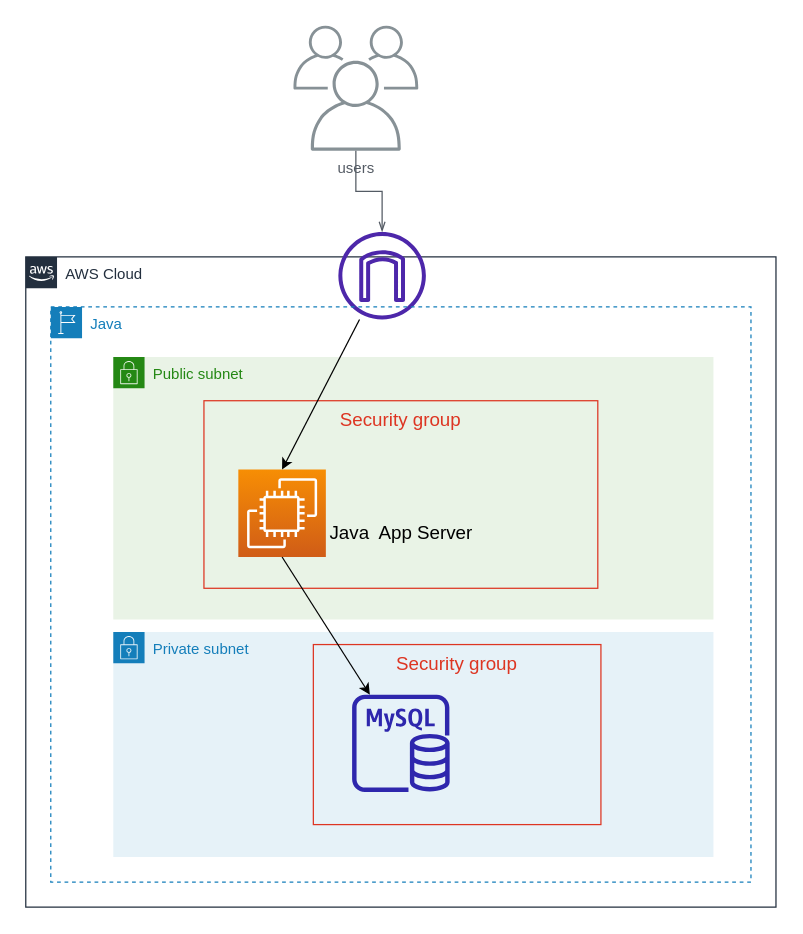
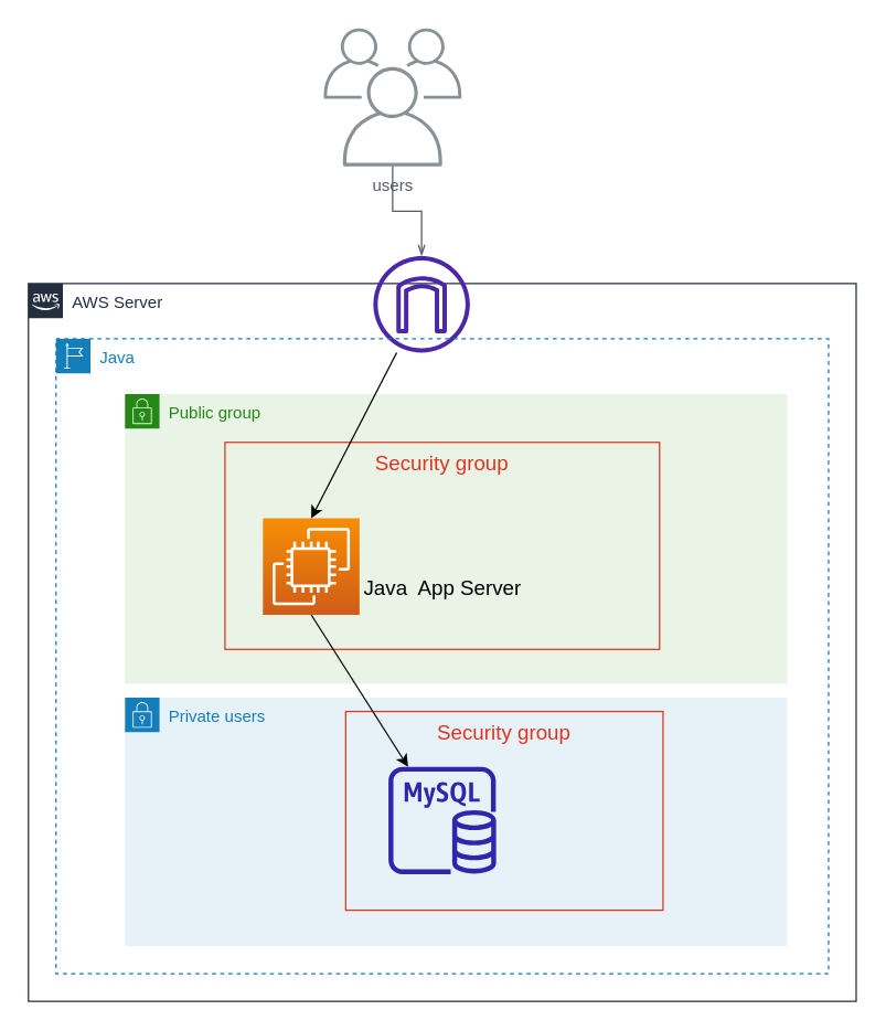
  <mxCell id="0" />
  <mxCell id="1" parent="0" />
- <mxCell id="2" value="AWS Cloud" style="points=[[0,0],[0.25,0],[0.5,0],[0.75,0],[1,0],[1,0.25],[1,0.5],[1,0.75],[1,1],[0.75,1],[0.5,1],[0.25,1],[0,1],[0,0.75],[0,0.5],[0,0.25]];outlineConnect=0;gradientColor=none;html=1;whiteSpace=wrap;fontSize=12;fontStyle=0;container=1;pointerEvents=0;collapsible=0;recursiveResize=0;shape=mxgraph.aws4.group;grIcon=mxgraph.aws4.group_aws_cloud_alt;strokeColor=#232F3E;fillColor=none;verticalAlign=top;align=left;spacingLeft=30;fontColor=#232F3E;dashed=0;" vertex="1" parent="1"><mxGeometry x="20" y="205" width="600" height="520" as="geometry" /></mxCell>
+ <mxCell id="2" value="AWS Server" style="points=[[0,0],[0.25,0],[0.5,0],[0.75,0],[1,0],[1,0.25],[1,0.5],[1,0.75],[1,1],[0.75,1],[0.5,1],[0.25,1],[0,1],[0,0.75],[0,0.5],[0,0.25]];outlineConnect=0;gradientColor=none;html=1;whiteSpace=wrap;fontSize=12;fontStyle=0;container=1;pointerEvents=0;collapsible=0;recursiveResize=0;shape=mxgraph.aws4.group;grIcon=mxgraph.aws4.group_aws_cloud_alt;strokeColor=#232F3E;fillColor=none;verticalAlign=top;align=left;spacingLeft=30;fontColor=#232F3E;dashed=0;" vertex="1" parent="1"><mxGeometry x="20" y="205" width="600" height="520" as="geometry" /></mxCell>
  <mxCell id="3" value="" style="sketch=0;outlineConnect=0;fontColor=#232F3E;gradientColor=none;fillColor=#4D27AA;strokeColor=none;dashed=0;verticalLabelPosition=bottom;verticalAlign=top;align=center;html=1;fontSize=12;fontStyle=0;aspect=fixed;pointerEvents=1;shape=mxgraph.aws4.internet_gateway;" vertex="1" parent="2"><mxGeometry x="250" y="-20" width="70" height="70" as="geometry" /></mxCell>
  <mxCell id="4" value="Java" style="points=[[0,0],[0.25,0],[0.5,0],[0.75,0],[1,0],[1,0.25],[1,0.5],[1,0.75],[1,1],[0.75,1],[0.5,1],[0.25,1],[0,1],[0,0.75],[0,0.5],[0,0.25]];outlineConnect=0;gradientColor=none;html=1;whiteSpace=wrap;fontSize=12;fontStyle=0;container=1;pointerEvents=0;collapsible=0;recursiveResize=0;shape=mxgraph.aws4.group;grIcon=mxgraph.aws4.group_region;strokeColor=#147EBA;fillColor=none;verticalAlign=top;align=left;spacingLeft=30;fontColor=#147EBA;dashed=1;" vertex="1" parent="1"><mxGeometry x="40" y="245" width="560" height="460" as="geometry" /></mxCell>
- <mxCell id="5" value="Private subnet" style="points=[[0,0],[0.25,0],[0.5,0],[0.75,0],[1,0],[1,0.25],[1,0.5],[1,0.75],[1,1],[0.75,1],[0.5,1],[0.25,1],[0,1],[0,0.75],[0,0.5],[0,0.25]];outlineConnect=0;gradientColor=none;html=1;whiteSpace=wrap;fontSize=12;fontStyle=0;container=1;pointerEvents=0;collapsible=0;recursiveResize=0;shape=mxgraph.aws4.group;grIcon=mxgraph.aws4.group_security_group;grStroke=0;strokeColor=#147EBA;fillColor=#E6F2F8;verticalAlign=top;align=left;spacingLeft=30;fontColor=#147EBA;dashed=0;" vertex="1" parent="4"><mxGeometry x="50" y="260" width="480" height="180" as="geometry" /></mxCell>
+ <mxCell id="5" value="Private users" style="points=[[0,0],[0.25,0],[0.5,0],[0.75,0],[1,0],[1,0.25],[1,0.5],[1,0.75],[1,1],[0.75,1],[0.5,1],[0.25,1],[0,1],[0,0.75],[0,0.5],[0,0.25]];outlineConnect=0;gradientColor=none;html=1;whiteSpace=wrap;fontSize=12;fontStyle=0;container=1;pointerEvents=0;collapsible=0;recursiveResize=0;shape=mxgraph.aws4.group;grIcon=mxgraph.aws4.group_security_group;grStroke=0;strokeColor=#147EBA;fillColor=#E6F2F8;verticalAlign=top;align=left;spacingLeft=30;fontColor=#147EBA;dashed=0;" vertex="1" parent="4"><mxGeometry x="50" y="260" width="480" height="180" as="geometry" /></mxCell>
  <mxCell id="6" value="" style="sketch=0;outlineConnect=0;fontColor=#232F3E;gradientColor=none;fillColor=#2E27AD;strokeColor=none;dashed=0;verticalLabelPosition=bottom;verticalAlign=top;align=center;html=1;fontSize=12;fontStyle=0;aspect=fixed;pointerEvents=1;shape=mxgraph.aws4.rds_mysql_instance;" vertex="1" parent="5"><mxGeometry x="191" y="50" width="78" height="78" as="geometry" /></mxCell>
  <mxCell id="7" value="Security group" style="fillColor=none;strokeColor=#DD3522;verticalAlign=top;fontStyle=0;fontColor=#DD3522;fontSize=15;" vertex="1" parent="5"><mxGeometry x="160" y="10" width="230" height="144" as="geometry" /></mxCell>
- <mxCell id="8" value="Public subnet" style="points=[[0,0],[0.25,0],[0.5,0],[0.75,0],[1,0],[1,0.25],[1,0.5],[1,0.75],[1,1],[0.75,1],[0.5,1],[0.25,1],[0,1],[0,0.75],[0,0.5],[0,0.25]];outlineConnect=0;gradientColor=none;html=1;whiteSpace=wrap;fontSize=12;fontStyle=0;container=1;pointerEvents=0;collapsible=0;recursiveResize=0;shape=mxgraph.aws4.group;grIcon=mxgraph.aws4.group_security_group;grStroke=0;strokeColor=#248814;fillColor=#E9F3E6;verticalAlign=top;align=left;spacingLeft=30;fontColor=#248814;dashed=0;" vertex="1" parent="1"><mxGeometry x="90" y="285" width="480" height="210" as="geometry" /></mxCell>
+ <mxCell id="8" value="Public group" style="points=[[0,0],[0.25,0],[0.5,0],[0.75,0],[1,0],[1,0.25],[1,0.5],[1,0.75],[1,1],[0.75,1],[0.5,1],[0.25,1],[0,1],[0,0.75],[0,0.5],[0,0.25]];outlineConnect=0;gradientColor=none;html=1;whiteSpace=wrap;fontSize=12;fontStyle=0;container=1;pointerEvents=0;collapsible=0;recursiveResize=0;shape=mxgraph.aws4.group;grIcon=mxgraph.aws4.group_security_group;grStroke=0;strokeColor=#248814;fillColor=#E9F3E6;verticalAlign=top;align=left;spacingLeft=30;fontColor=#248814;dashed=0;" vertex="1" parent="1"><mxGeometry x="90" y="285" width="480" height="210" as="geometry" /></mxCell>
  <mxCell id="9" value="Security group" style="fillColor=none;strokeColor=#DD3522;verticalAlign=top;fontStyle=0;fontColor=#DD3522;fontSize=15;" vertex="1" parent="8"><mxGeometry x="72.5" y="35" width="315" height="150" as="geometry" /></mxCell>
  <mxCell id="10" value="" style="sketch=0;points=[[0,0,0],[0.25,0,0],[0.5,0,0],[0.75,0,0],[1,0,0],[0,1,0],[0.25,1,0],[0.5,1,0],[0.75,1,0],[1,1,0],[0,0.25,0],[0,0.5,0],[0,0.75,0],[1,0.25,0],[1,0.5,0],[1,0.75,0]];outlineConnect=0;fontColor=#232F3E;gradientColor=#F78E04;gradientDirection=north;fillColor=#D05C17;strokeColor=#ffffff;dashed=0;verticalLabelPosition=bottom;verticalAlign=top;align=center;html=1;fontSize=12;fontStyle=0;aspect=fixed;shape=mxgraph.aws4.resourceIcon;resIcon=mxgraph.aws4.ec2;" vertex="1" parent="8"><mxGeometry x="100" y="90" width="70" height="70" as="geometry" /></mxCell>
  <mxCell id="11" value="Java&amp;nbsp; App Server" style="text;html=1;resizable=0;autosize=1;align=center;verticalAlign=middle;points=[];fillColor=none;strokeColor=none;rounded=0;fontSize=15;" vertex="1" parent="8"><mxGeometry x="165" y="130" width="130" height="20" as="geometry" /></mxCell>
  <mxCell id="12" value="users" style="sketch=0;outlineConnect=0;gradientColor=none;fontColor=#545B64;strokeColor=none;fillColor=#879196;dashed=0;verticalLabelPosition=bottom;verticalAlign=top;align=center;html=1;fontSize=12;fontStyle=0;aspect=fixed;shape=mxgraph.aws4.illustration_users;pointerEvents=1" vertex="1" parent="1"><mxGeometry x="234" y="20" width="100" height="100" as="geometry" /></mxCell>
  <mxCell id="13" value="" style="edgeStyle=orthogonalEdgeStyle;html=1;endArrow=none;elbow=vertical;startArrow=openThin;startFill=0;strokeColor=#545B64;rounded=0;" edge="1" parent="1" source="3" target="12"><mxGeometry width="100" relative="1" as="geometry"><mxPoint x="100" y="355" as="sourcePoint" /><mxPoint x="200" y="355" as="targetPoint" /></mxGeometry></mxCell>
  <mxCell id="14" value="" style="endArrow=classic;html=1;rounded=0;fontSize=15;entryX=0.5;entryY=0;entryDx=0;entryDy=0;entryPerimeter=0;" edge="1" parent="1" source="3" target="10"><mxGeometry width="50" height="50" relative="1" as="geometry"><mxPoint x="130" y="285" as="sourcePoint" /><mxPoint x="180" y="235" as="targetPoint" /></mxGeometry></mxCell>
  <mxCell id="15" value="" style="endArrow=classic;html=1;rounded=0;fontSize=15;exitX=0.5;exitY=1;exitDx=0;exitDy=0;exitPerimeter=0;" edge="1" parent="1" source="10" target="6"><mxGeometry width="50" height="50" relative="1" as="geometry"><mxPoint x="130" y="425" as="sourcePoint" /><mxPoint x="180" y="375" as="targetPoint" /></mxGeometry></mxCell>
